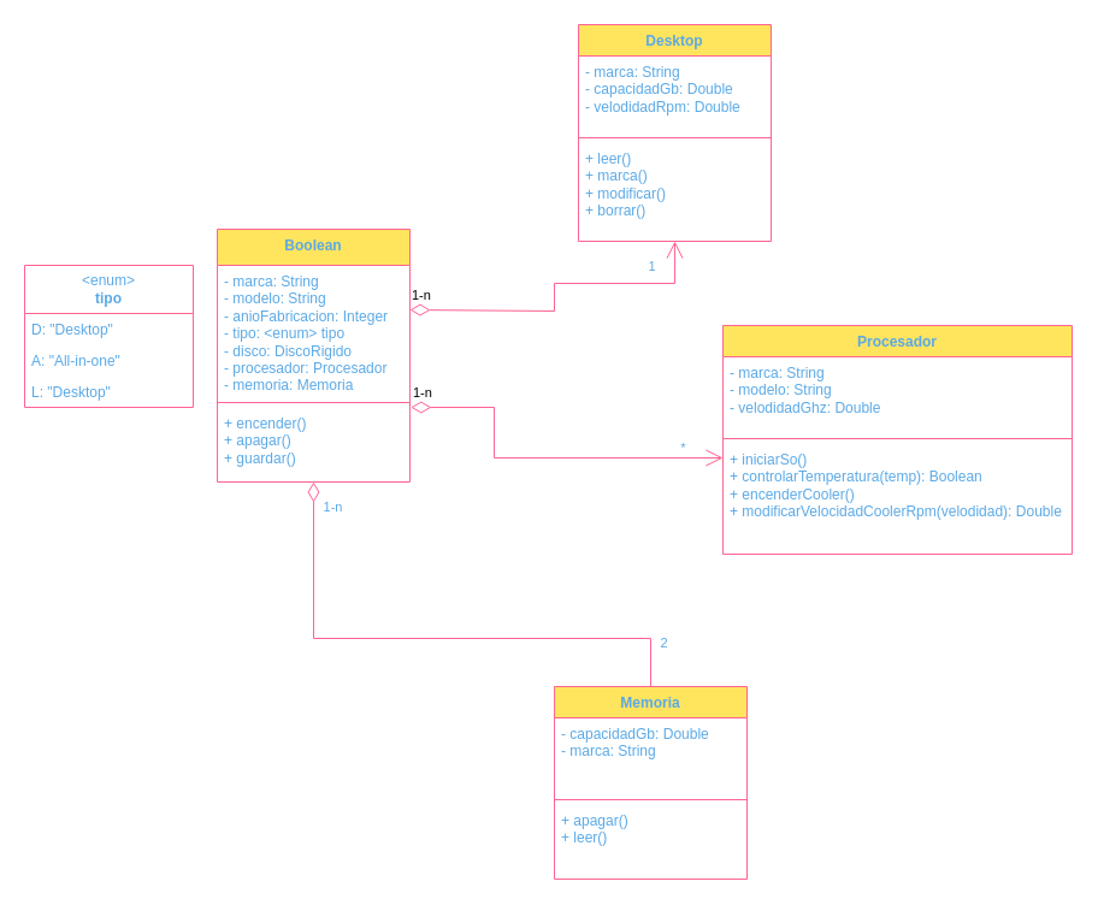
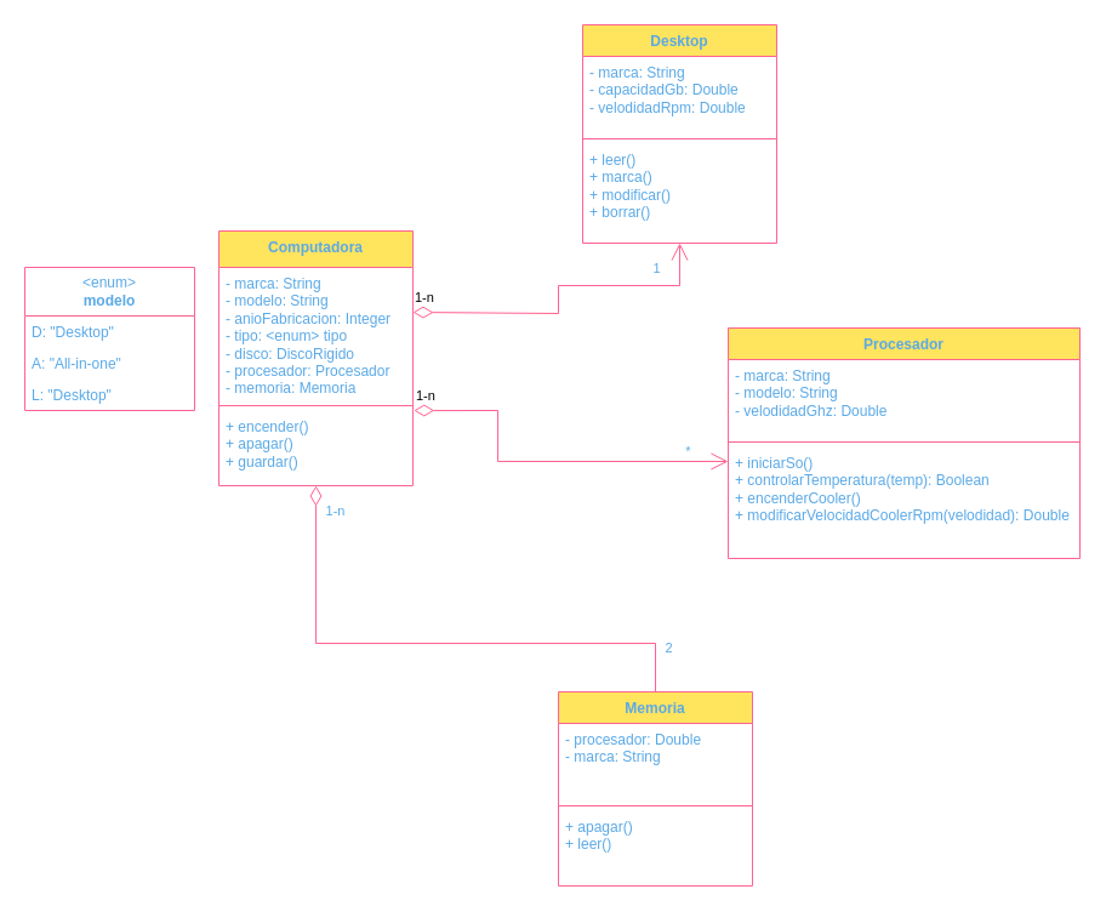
  <mxCell id="0" />
  <mxCell id="1" parent="0" />
- <mxCell id="2" value="Boolean" style="swimlane;fontStyle=1;align=center;verticalAlign=top;childLayout=stackLayout;horizontal=1;startSize=30;horizontalStack=0;resizeParent=1;resizeParentMax=0;resizeLast=0;collapsible=1;marginBottom=0;whiteSpace=wrap;html=1;labelBackgroundColor=none;fillColor=#FFE45E;strokeColor=#FF6392;fontColor=#5AA9E6;" parent="1" vertex="1"><mxGeometry x="180" y="190" width="160" height="210" as="geometry" /></mxCell>
+ <mxCell id="2" value="Computadora" style="swimlane;fontStyle=1;align=center;verticalAlign=top;childLayout=stackLayout;horizontal=1;startSize=30;horizontalStack=0;resizeParent=1;resizeParentMax=0;resizeLast=0;collapsible=1;marginBottom=0;whiteSpace=wrap;html=1;labelBackgroundColor=none;fillColor=#FFE45E;strokeColor=#FF6392;fontColor=#5AA9E6;" parent="1" vertex="1"><mxGeometry x="180" y="190" width="160" height="210" as="geometry" /></mxCell>
  <mxCell id="3" value="- marca: String&lt;br&gt;- modelo: String&lt;br&gt;- anioFabricacion: Integer&lt;br&gt;- tipo: &amp;lt;enum&amp;gt; tipo&lt;br&gt;- disco: DiscoRigido&lt;br&gt;- procesador: Procesador&lt;br&gt;- memoria: Memoria" style="text;strokeColor=none;fillColor=none;align=left;verticalAlign=top;spacingLeft=4;spacingRight=4;overflow=hidden;rotatable=0;points=[[0,0.5],[1,0.5]];portConstraint=eastwest;whiteSpace=wrap;html=1;labelBackgroundColor=none;fontColor=#5AA9E6;" parent="2" vertex="1"><mxGeometry y="30" width="160" height="110" as="geometry" /></mxCell>
  <mxCell id="4" value="" style="line;strokeWidth=1;fillColor=none;align=left;verticalAlign=middle;spacingTop=-1;spacingLeft=3;spacingRight=3;rotatable=0;labelPosition=right;points=[];portConstraint=eastwest;strokeColor=#FF6392;labelBackgroundColor=none;fontColor=#5AA9E6;" parent="2" vertex="1"><mxGeometry y="140" width="160" height="8" as="geometry" /></mxCell>
  <mxCell id="5" value="+ encender()&lt;br&gt;+ apagar()&lt;br&gt;+ guardar()&lt;br&gt;" style="text;strokeColor=none;fillColor=none;align=left;verticalAlign=top;spacingLeft=4;spacingRight=4;overflow=hidden;rotatable=0;points=[[0,0.5],[1,0.5]];portConstraint=eastwest;whiteSpace=wrap;html=1;labelBackgroundColor=none;fontColor=#5AA9E6;" parent="2" vertex="1"><mxGeometry y="148" width="160" height="62" as="geometry" /></mxCell>
  <mxCell id="6" style="edgeStyle=orthogonalEdgeStyle;rounded=0;orthogonalLoop=1;jettySize=auto;html=1;exitX=0.5;exitY=1;exitDx=0;exitDy=0;labelBackgroundColor=none;strokeColor=#FF6392;fontColor=default;" parent="1" edge="1"><mxGeometry relative="1" as="geometry"><mxPoint x="640" y="460" as="sourcePoint" /><mxPoint x="640" y="460" as="targetPoint" /></mxGeometry></mxCell>
- <mxCell id="7" value="&amp;lt;enum&amp;gt;&lt;br&gt;&lt;b&gt;tipo&lt;/b&gt;" style="swimlane;fontStyle=0;childLayout=stackLayout;horizontal=1;startSize=40;fillColor=none;horizontalStack=0;resizeParent=1;resizeParentMax=0;resizeLast=0;collapsible=1;marginBottom=0;whiteSpace=wrap;html=1;labelBackgroundColor=none;strokeColor=#FF6392;fontColor=#5AA9E6;" parent="1" vertex="1"><mxGeometry x="20" y="220" width="140" height="118" as="geometry"><mxRectangle x="700" y="170" width="100" height="30" as="alternateBounds" /></mxGeometry></mxCell>
+ <mxCell id="7" value="&amp;lt;enum&amp;gt;&lt;br&gt;&lt;b&gt;modelo&lt;/b&gt;" style="swimlane;fontStyle=0;childLayout=stackLayout;horizontal=1;startSize=40;fillColor=none;horizontalStack=0;resizeParent=1;resizeParentMax=0;resizeLast=0;collapsible=1;marginBottom=0;whiteSpace=wrap;html=1;labelBackgroundColor=none;strokeColor=#FF6392;fontColor=#5AA9E6;" parent="1" vertex="1"><mxGeometry x="20" y="220" width="140" height="118" as="geometry"><mxRectangle x="700" y="170" width="100" height="30" as="alternateBounds" /></mxGeometry></mxCell>
  <mxCell id="8" value="D: &quot;Desktop&quot;" style="text;strokeColor=none;fillColor=none;align=left;verticalAlign=top;spacingLeft=4;spacingRight=4;overflow=hidden;rotatable=0;points=[[0,0.5],[1,0.5]];portConstraint=eastwest;whiteSpace=wrap;html=1;labelBackgroundColor=none;fontColor=#5AA9E6;" parent="7" vertex="1"><mxGeometry y="40" width="140" height="26" as="geometry" /></mxCell>
  <mxCell id="9" value="&lt;div style=&quot;border-color: var(--border-color); text-align: center;&quot;&gt;A: &quot;All-in-one&quot;&lt;/div&gt;&lt;div&gt;&lt;span style=&quot;border-color: var(--border-color); background-color: initial;&quot;&gt;&lt;br&gt;&lt;/span&gt;&lt;/div&gt;" style="text;strokeColor=none;fillColor=none;align=left;verticalAlign=top;spacingLeft=4;spacingRight=4;overflow=hidden;rotatable=0;points=[[0,0.5],[1,0.5]];portConstraint=eastwest;whiteSpace=wrap;html=1;labelBackgroundColor=none;fontColor=#5AA9E6;" parent="7" vertex="1"><mxGeometry y="66" width="140" height="26" as="geometry" /></mxCell>
  <mxCell id="10" value="L: &quot;Desktop&quot;" style="text;strokeColor=none;fillColor=none;align=left;verticalAlign=top;spacingLeft=4;spacingRight=4;overflow=hidden;rotatable=0;points=[[0,0.5],[1,0.5]];portConstraint=eastwest;whiteSpace=wrap;html=1;labelBackgroundColor=none;fontColor=#5AA9E6;" parent="7" vertex="1"><mxGeometry y="92" width="140" height="26" as="geometry" /></mxCell>
  <mxCell id="11" value="1-n" style="endArrow=open;html=1;endSize=12;startArrow=diamondThin;startSize=14;startFill=0;edgeStyle=orthogonalEdgeStyle;align=left;verticalAlign=bottom;rounded=0;strokeColor=#FF6392;fontColor=default;fillColor=#FFE45E;exitX=1.008;exitY=0.791;exitDx=0;exitDy=0;exitPerimeter=0;labelBackgroundColor=none;" edge="1" parent="1" target="22"><mxGeometry x="-1" y="3" relative="1" as="geometry"><mxPoint x="340" y="257.01" as="sourcePoint" /><mxPoint x="480" y="235.034" as="targetPoint" /><Array as="points"><mxPoint x="460" y="258" /><mxPoint x="460" y="235" /></Array></mxGeometry></mxCell>
  <mxCell id="12" value="1" style="edgeLabel;html=1;align=center;verticalAlign=middle;resizable=0;points=[];fontColor=#5AA9E6;labelBackgroundColor=none;" vertex="1" connectable="0" parent="11"><mxGeometry x="0.814" y="-1" relative="1" as="geometry"><mxPoint x="-21" y="-6" as="offset" /></mxGeometry></mxCell>
  <mxCell id="13" value="1-n" style="endArrow=open;html=1;endSize=12;startArrow=diamondThin;startSize=14;startFill=0;edgeStyle=orthogonalEdgeStyle;align=left;verticalAlign=bottom;rounded=0;strokeColor=#FF6392;fontColor=default;fillColor=#FFE45E;exitX=1.005;exitY=0.982;exitDx=0;exitDy=0;exitPerimeter=0;labelBackgroundColor=none;" edge="1" parent="1" target="18"><mxGeometry x="-1" y="3" relative="1" as="geometry"><mxPoint x="340.8" y="338.02" as="sourcePoint" /><mxPoint x="460" y="380" as="targetPoint" /><Array as="points"><mxPoint x="410" y="338" /><mxPoint x="410" y="380" /></Array><mxPoint as="offset" /></mxGeometry></mxCell>
  <mxCell id="14" value="*" style="edgeLabel;html=1;align=center;verticalAlign=middle;resizable=0;points=[];fontColor=#5AA9E6;labelBackgroundColor=none;" vertex="1" connectable="0" parent="13"><mxGeometry x="0.814" y="-1" relative="1" as="geometry"><mxPoint x="-5" y="-10" as="offset" /></mxGeometry></mxCell>
  <mxCell id="15" value="" style="endArrow=none;html=1;endSize=12;startArrow=diamondThin;startSize=14;startFill=0;edgeStyle=orthogonalEdgeStyle;align=left;verticalAlign=bottom;rounded=0;strokeColor=#FF6392;fontColor=default;fillColor=#FFE45E;labelBackgroundColor=none;" edge="1" parent="1" source="2" target="26"><mxGeometry x="-1" y="3" relative="1" as="geometry"><mxPoint x="180" y="419.996" as="sourcePoint" /><mxPoint x="540" y="560" as="targetPoint" /><Array as="points"><mxPoint x="260" y="530" /><mxPoint x="540" y="530" /></Array></mxGeometry></mxCell>
  <mxCell id="16" value="2" style="edgeLabel;html=1;align=center;verticalAlign=middle;resizable=0;points=[];fontColor=#5AA9E6;labelBackgroundColor=none;" vertex="1" connectable="0" parent="15"><mxGeometry x="0.889" relative="1" as="geometry"><mxPoint x="10" y="-12" as="offset" /></mxGeometry></mxCell>
  <mxCell id="17" value="1-n" style="edgeLabel;html=1;align=center;verticalAlign=middle;resizable=0;points=[];fontColor=#5AA9E6;labelBackgroundColor=none;" vertex="1" connectable="0" parent="15"><mxGeometry x="-0.728" y="1" relative="1" as="geometry"><mxPoint x="14" y="-41" as="offset" /></mxGeometry></mxCell>
  <mxCell id="18" value="Procesador" style="swimlane;fontStyle=1;align=center;verticalAlign=top;childLayout=stackLayout;horizontal=1;startSize=26;horizontalStack=0;resizeParent=1;resizeParentMax=0;resizeLast=0;collapsible=1;marginBottom=0;whiteSpace=wrap;html=1;strokeColor=#FF6392;fontColor=#5AA9E6;fillColor=#FFE45E;" vertex="1" parent="1"><mxGeometry x="600" y="270" width="290" height="190" as="geometry" /></mxCell>
  <mxCell id="19" value="- marca: String&lt;br style=&quot;border-color: var(--border-color);&quot;&gt;- modelo: String&lt;br style=&quot;border-color: var(--border-color);&quot;&gt;- velodidadGhz:&amp;nbsp;Double" style="text;strokeColor=none;fillColor=none;align=left;verticalAlign=top;spacingLeft=4;spacingRight=4;overflow=hidden;rotatable=0;points=[[0,0.5],[1,0.5]];portConstraint=eastwest;whiteSpace=wrap;html=1;fontColor=#5AA9E6;" vertex="1" parent="18"><mxGeometry y="26" width="290" height="64" as="geometry" /></mxCell>
  <mxCell id="20" value="" style="line;strokeWidth=1;fillColor=none;align=left;verticalAlign=middle;spacingTop=-1;spacingLeft=3;spacingRight=3;rotatable=0;labelPosition=right;points=[];portConstraint=eastwest;strokeColor=inherit;fontColor=#5AA9E6;" vertex="1" parent="18"><mxGeometry y="90" width="290" height="8" as="geometry" /></mxCell>
  <mxCell id="21" value="+ iniciarSo()&lt;br&gt;+ controlarTemperatura(temp): Boolean&lt;br&gt;+ encenderCooler()&lt;br&gt;+ modificarVelocidadCoolerRpm(velodidad): Double&lt;br&gt;&lt;br&gt;&amp;nbsp;" style="text;strokeColor=none;fillColor=none;align=left;verticalAlign=top;spacingLeft=4;spacingRight=4;overflow=hidden;rotatable=0;points=[[0,0.5],[1,0.5]];portConstraint=eastwest;whiteSpace=wrap;html=1;fontColor=#5AA9E6;" vertex="1" parent="18"><mxGeometry y="98" width="290" height="92" as="geometry" /></mxCell>
  <mxCell id="22" value="Desktop" style="swimlane;fontStyle=1;align=center;verticalAlign=top;childLayout=stackLayout;horizontal=1;startSize=26;horizontalStack=0;resizeParent=1;resizeParentMax=0;resizeLast=0;collapsible=1;marginBottom=0;whiteSpace=wrap;html=1;strokeColor=#FF6392;fontColor=#5AA9E6;fillColor=#FFE45E;" vertex="1" parent="1"><mxGeometry x="480" y="20" width="160" height="180" as="geometry" /></mxCell>
  <mxCell id="23" value="- marca: String&lt;br style=&quot;border-color: var(--border-color);&quot;&gt;- capacidadGb: Double&lt;br style=&quot;border-color: var(--border-color);&quot;&gt;- velodidadRpm:&amp;nbsp;Double" style="text;strokeColor=none;fillColor=none;align=left;verticalAlign=top;spacingLeft=4;spacingRight=4;overflow=hidden;rotatable=0;points=[[0,0.5],[1,0.5]];portConstraint=eastwest;whiteSpace=wrap;html=1;fontColor=#5AA9E6;" vertex="1" parent="22"><mxGeometry y="26" width="160" height="64" as="geometry" /></mxCell>
  <mxCell id="24" value="" style="line;strokeWidth=1;fillColor=none;align=left;verticalAlign=middle;spacingTop=-1;spacingLeft=3;spacingRight=3;rotatable=0;labelPosition=right;points=[];portConstraint=eastwest;strokeColor=inherit;fontColor=#5AA9E6;" vertex="1" parent="22"><mxGeometry y="90" width="160" height="8" as="geometry" /></mxCell>
  <mxCell id="25" value="+ leer()&lt;br&gt;+ marca()&lt;br&gt;+ modificar()&lt;br&gt;+ borrar()" style="text;strokeColor=none;fillColor=none;align=left;verticalAlign=top;spacingLeft=4;spacingRight=4;overflow=hidden;rotatable=0;points=[[0,0.5],[1,0.5]];portConstraint=eastwest;whiteSpace=wrap;html=1;fontColor=#5AA9E6;" vertex="1" parent="22"><mxGeometry y="98" width="160" height="82" as="geometry" /></mxCell>
  <mxCell id="26" value="Memoria" style="swimlane;fontStyle=1;align=center;verticalAlign=top;childLayout=stackLayout;horizontal=1;startSize=26;horizontalStack=0;resizeParent=1;resizeParentMax=0;resizeLast=0;collapsible=1;marginBottom=0;whiteSpace=wrap;html=1;strokeColor=#FF6392;fontColor=#5AA9E6;fillColor=#FFE45E;" vertex="1" parent="1"><mxGeometry x="460" y="570" width="160" height="160" as="geometry" /></mxCell>
- <mxCell id="27" value="- capacidadGb: Double&lt;br style=&quot;border-color: var(--border-color);&quot;&gt;- marca: String" style="text;strokeColor=none;fillColor=none;align=left;verticalAlign=top;spacingLeft=4;spacingRight=4;overflow=hidden;rotatable=0;points=[[0,0.5],[1,0.5]];portConstraint=eastwest;whiteSpace=wrap;html=1;fontColor=#5AA9E6;" vertex="1" parent="26"><mxGeometry y="26" width="160" height="64" as="geometry" /></mxCell>
+ <mxCell id="27" value="- procesador: Double&lt;br style=&quot;border-color: var(--border-color);&quot;&gt;- marca: String" style="text;strokeColor=none;fillColor=none;align=left;verticalAlign=top;spacingLeft=4;spacingRight=4;overflow=hidden;rotatable=0;points=[[0,0.5],[1,0.5]];portConstraint=eastwest;whiteSpace=wrap;html=1;fontColor=#5AA9E6;" vertex="1" parent="26"><mxGeometry y="26" width="160" height="64" as="geometry" /></mxCell>
  <mxCell id="28" value="" style="line;strokeWidth=1;fillColor=none;align=left;verticalAlign=middle;spacingTop=-1;spacingLeft=3;spacingRight=3;rotatable=0;labelPosition=right;points=[];portConstraint=eastwest;strokeColor=inherit;fontColor=#5AA9E6;" vertex="1" parent="26"><mxGeometry y="90" width="160" height="8" as="geometry" /></mxCell>
  <mxCell id="29" value="+ apagar()&lt;br&gt;+ leer()" style="text;strokeColor=none;fillColor=none;align=left;verticalAlign=top;spacingLeft=4;spacingRight=4;overflow=hidden;rotatable=0;points=[[0,0.5],[1,0.5]];portConstraint=eastwest;whiteSpace=wrap;html=1;fontColor=#5AA9E6;" vertex="1" parent="26"><mxGeometry y="98" width="160" height="62" as="geometry" /></mxCell>
